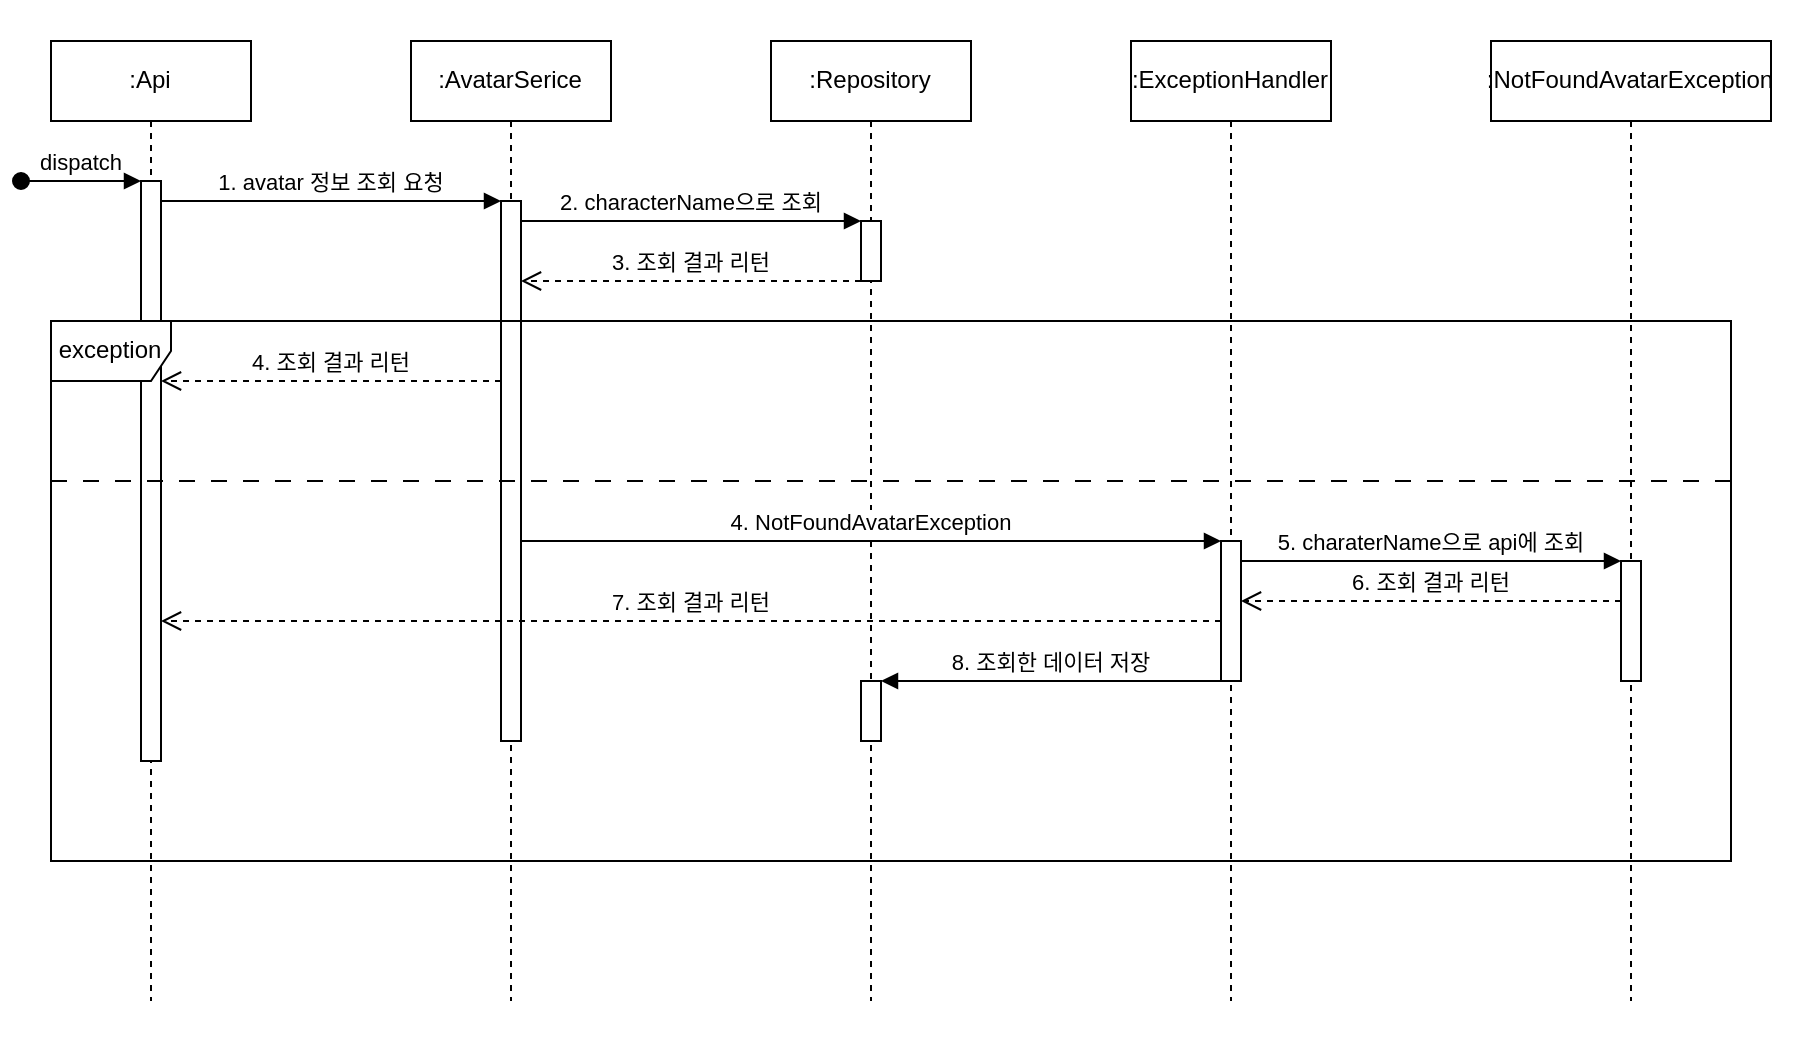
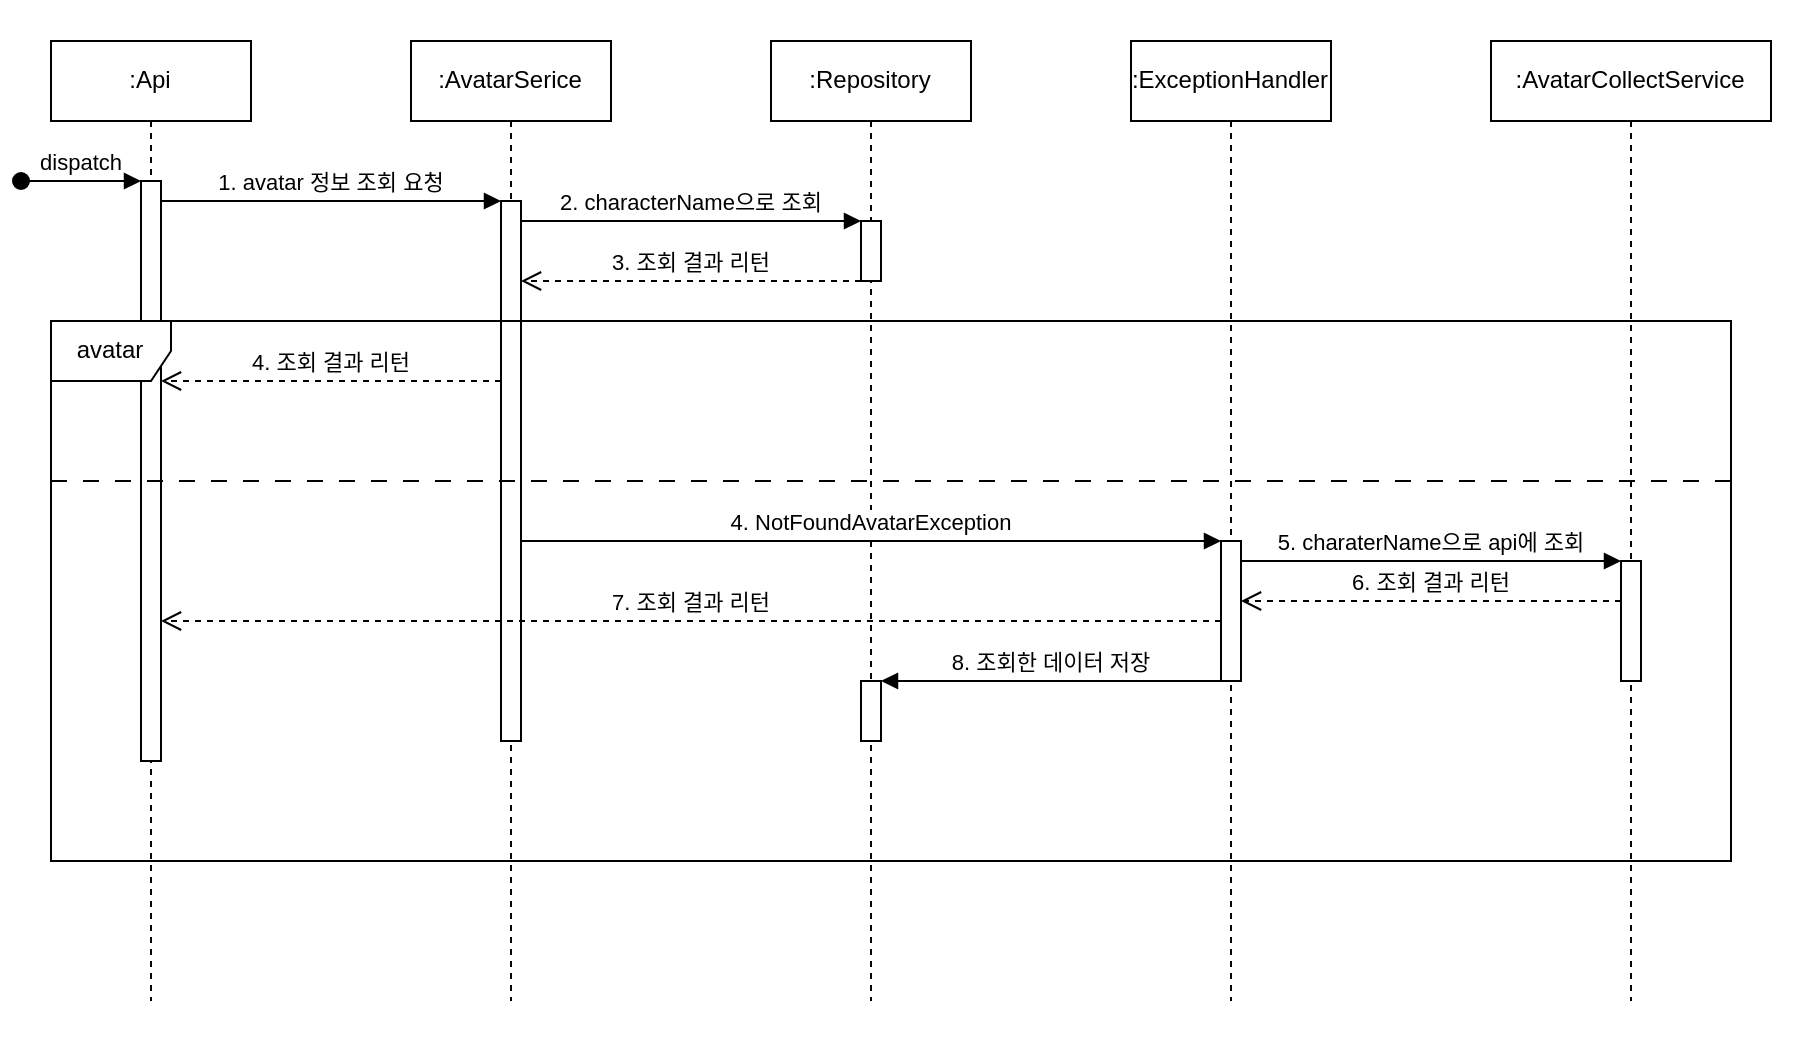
  <mxCell id="0" />
  <mxCell id="1" parent="0" />
  <mxCell id="2" value=":Api" style="shape=umlLifeline;perimeter=lifelinePerimeter;whiteSpace=wrap;html=1;container=0;dropTarget=0;collapsible=0;recursiveResize=0;outlineConnect=0;portConstraint=eastwest;newEdgeStyle={&quot;edgeStyle&quot;:&quot;elbowEdgeStyle&quot;,&quot;elbow&quot;:&quot;vertical&quot;,&quot;curved&quot;:0,&quot;rounded&quot;:0};" vertex="1" parent="1"><mxGeometry x="20" y="20" width="100" height="480" as="geometry" /></mxCell>
  <mxCell id="3" value="" style="html=1;points=[];perimeter=orthogonalPerimeter;outlineConnect=0;targetShapes=umlLifeline;portConstraint=eastwest;newEdgeStyle={&quot;edgeStyle&quot;:&quot;elbowEdgeStyle&quot;,&quot;elbow&quot;:&quot;vertical&quot;,&quot;curved&quot;:0,&quot;rounded&quot;:0};" vertex="1" parent="2"><mxGeometry x="45" y="70" width="10" height="290" as="geometry" /></mxCell>
  <mxCell id="4" value="dispatch" style="html=1;verticalAlign=bottom;startArrow=oval;endArrow=block;startSize=8;edgeStyle=elbowEdgeStyle;elbow=vertical;curved=0;rounded=0;" edge="1" parent="2" target="3"><mxGeometry relative="1" as="geometry"><mxPoint x="-15" y="70" as="sourcePoint" /></mxGeometry></mxCell>
  <mxCell id="5" value=":AvatarSerice" style="shape=umlLifeline;perimeter=lifelinePerimeter;whiteSpace=wrap;html=1;container=0;dropTarget=0;collapsible=0;recursiveResize=0;outlineConnect=0;portConstraint=eastwest;newEdgeStyle={&quot;edgeStyle&quot;:&quot;elbowEdgeStyle&quot;,&quot;elbow&quot;:&quot;vertical&quot;,&quot;curved&quot;:0,&quot;rounded&quot;:0};" vertex="1" parent="1"><mxGeometry x="200" y="20" width="100" height="480" as="geometry" /></mxCell>
  <mxCell id="6" value="" style="html=1;points=[];perimeter=orthogonalPerimeter;outlineConnect=0;targetShapes=umlLifeline;portConstraint=eastwest;newEdgeStyle={&quot;edgeStyle&quot;:&quot;elbowEdgeStyle&quot;,&quot;elbow&quot;:&quot;vertical&quot;,&quot;curved&quot;:0,&quot;rounded&quot;:0};" vertex="1" parent="5"><mxGeometry x="45" y="80" width="10" height="270" as="geometry" /></mxCell>
  <mxCell id="7" value="1. avatar 정보 조회 요청" style="html=1;verticalAlign=bottom;endArrow=block;edgeStyle=elbowEdgeStyle;elbow=vertical;curved=0;rounded=0;" edge="1" parent="1" source="3" target="6"><mxGeometry relative="1" as="geometry"><mxPoint x="175" y="110" as="sourcePoint" /><Array as="points"><mxPoint x="160" y="100" /></Array><mxPoint as="offset" /></mxGeometry></mxCell>
  <mxCell id="8" value=":Repository" style="shape=umlLifeline;perimeter=lifelinePerimeter;whiteSpace=wrap;html=1;container=0;dropTarget=0;collapsible=0;recursiveResize=0;outlineConnect=0;portConstraint=eastwest;newEdgeStyle={&quot;edgeStyle&quot;:&quot;elbowEdgeStyle&quot;,&quot;elbow&quot;:&quot;vertical&quot;,&quot;curved&quot;:0,&quot;rounded&quot;:0};" vertex="1" parent="1"><mxGeometry x="380" y="20" width="100" height="480" as="geometry" /></mxCell>
  <mxCell id="9" value="" style="html=1;points=[];perimeter=orthogonalPerimeter;outlineConnect=0;targetShapes=umlLifeline;portConstraint=eastwest;newEdgeStyle={&quot;edgeStyle&quot;:&quot;elbowEdgeStyle&quot;,&quot;elbow&quot;:&quot;vertical&quot;,&quot;curved&quot;:0,&quot;rounded&quot;:0};" vertex="1" parent="8"><mxGeometry x="45" y="90" width="10" height="30" as="geometry" /></mxCell>
  <mxCell id="10" value="" style="html=1;points=[];perimeter=orthogonalPerimeter;outlineConnect=0;targetShapes=umlLifeline;portConstraint=eastwest;newEdgeStyle={&quot;edgeStyle&quot;:&quot;elbowEdgeStyle&quot;,&quot;elbow&quot;:&quot;vertical&quot;,&quot;curved&quot;:0,&quot;rounded&quot;:0};" vertex="1" parent="8"><mxGeometry x="45" y="320" width="10" height="30" as="geometry" /></mxCell>
  <mxCell id="11" value=":ExceptionHandler" style="shape=umlLifeline;perimeter=lifelinePerimeter;whiteSpace=wrap;html=1;container=0;dropTarget=0;collapsible=0;recursiveResize=0;outlineConnect=0;portConstraint=eastwest;newEdgeStyle={&quot;edgeStyle&quot;:&quot;elbowEdgeStyle&quot;,&quot;elbow&quot;:&quot;vertical&quot;,&quot;curved&quot;:0,&quot;rounded&quot;:0};fontSize=12;" vertex="1" parent="1"><mxGeometry x="560" y="20" width="100" height="480" as="geometry" /></mxCell>
  <mxCell id="12" value="" style="html=1;points=[];perimeter=orthogonalPerimeter;outlineConnect=0;targetShapes=umlLifeline;portConstraint=eastwest;newEdgeStyle={&quot;edgeStyle&quot;:&quot;elbowEdgeStyle&quot;,&quot;elbow&quot;:&quot;vertical&quot;,&quot;curved&quot;:0,&quot;rounded&quot;:0};" vertex="1" parent="11"><mxGeometry x="45" y="250" width="10" height="70" as="geometry" /></mxCell>
  <mxCell id="13" value="2. characterName으로 조회" style="html=1;verticalAlign=bottom;endArrow=block;edgeStyle=elbowEdgeStyle;elbow=horizontal;curved=0;rounded=0;" edge="1" parent="1" source="6" target="9"><mxGeometry relative="1" as="geometry"><mxPoint x="250" y="110" as="sourcePoint" /><Array as="points"><mxPoint x="335" y="110" /></Array><mxPoint x="420" y="110" as="targetPoint" /><mxPoint as="offset" /></mxGeometry></mxCell>
- <mxCell id="14" value="exception" style="shape=umlFrame;whiteSpace=wrap;html=1;pointerEvents=0;" vertex="1" parent="1"><mxGeometry x="20" y="160" width="840" height="270" as="geometry" /></mxCell>
+ <mxCell id="14" value="avatar" style="shape=umlFrame;whiteSpace=wrap;html=1;pointerEvents=0;" vertex="1" parent="1"><mxGeometry x="20" y="160" width="840" height="270" as="geometry" /></mxCell>
  <mxCell id="15" value="3. 조회 결과 리턴" style="html=1;verticalAlign=bottom;endArrow=open;dashed=1;endSize=8;edgeStyle=elbowEdgeStyle;elbow=horizontal;curved=0;rounded=0;" edge="1" parent="1" source="9" target="6"><mxGeometry relative="1" as="geometry"><mxPoint x="250" y="140" as="targetPoint" /><Array as="points"><mxPoint x="345" y="140" /></Array><mxPoint x="420" y="140" as="sourcePoint" /></mxGeometry></mxCell>
  <mxCell id="16" value="4. 조회 결과 리턴" style="html=1;verticalAlign=bottom;endArrow=open;dashed=1;endSize=8;edgeStyle=elbowEdgeStyle;elbow=horizontal;curved=0;rounded=0;" edge="1" parent="1" source="6" target="3"><mxGeometry relative="1" as="geometry"><mxPoint x="70" y="180" as="targetPoint" /><Array as="points"><mxPoint x="220" y="190" /><mxPoint x="230" y="180" /><mxPoint x="160" y="180" /></Array><mxPoint x="240" y="180" as="sourcePoint" /></mxGeometry></mxCell>
- <mxCell id="17" value=":NotFoundAvatarException" style="shape=umlLifeline;perimeter=lifelinePerimeter;whiteSpace=wrap;html=1;container=0;dropTarget=0;collapsible=0;recursiveResize=0;outlineConnect=0;portConstraint=eastwest;newEdgeStyle={&quot;edgeStyle&quot;:&quot;elbowEdgeStyle&quot;,&quot;elbow&quot;:&quot;vertical&quot;,&quot;curved&quot;:0,&quot;rounded&quot;:0};fontSize=12;" vertex="1" parent="1"><mxGeometry x="740" y="20" width="140" height="480" as="geometry" /></mxCell>
+ <mxCell id="17" value=":AvatarCollectService" style="shape=umlLifeline;perimeter=lifelinePerimeter;whiteSpace=wrap;html=1;container=0;dropTarget=0;collapsible=0;recursiveResize=0;outlineConnect=0;portConstraint=eastwest;newEdgeStyle={&quot;edgeStyle&quot;:&quot;elbowEdgeStyle&quot;,&quot;elbow&quot;:&quot;vertical&quot;,&quot;curved&quot;:0,&quot;rounded&quot;:0};fontSize=12;" vertex="1" parent="1"><mxGeometry x="740" y="20" width="140" height="480" as="geometry" /></mxCell>
  <mxCell id="18" value="" style="html=1;points=[];perimeter=orthogonalPerimeter;outlineConnect=0;targetShapes=umlLifeline;portConstraint=eastwest;newEdgeStyle={&quot;edgeStyle&quot;:&quot;elbowEdgeStyle&quot;,&quot;elbow&quot;:&quot;vertical&quot;,&quot;curved&quot;:0,&quot;rounded&quot;:0};" vertex="1" parent="17"><mxGeometry x="65" y="260" width="10" height="60" as="geometry" /></mxCell>
  <mxCell id="19" value="" style="line;strokeWidth=1;fillColor=none;align=left;verticalAlign=middle;spacingTop=-1;spacingLeft=3;spacingRight=3;rotatable=0;labelPosition=right;points=[];portConstraint=eastwest;strokeColor=default;dashed=1;dashPattern=8 8;" vertex="1" parent="1"><mxGeometry x="20" y="236" width="840" height="8" as="geometry" /></mxCell>
  <mxCell id="20" value="4. NotFoundAvatarException" style="html=1;verticalAlign=bottom;endArrow=block;edgeStyle=elbowEdgeStyle;elbow=vertical;curved=0;rounded=0;" edge="1" parent="1" source="6" target="12"><mxGeometry relative="1" as="geometry"><mxPoint x="260" y="259.5" as="sourcePoint" /><Array as="points"><mxPoint x="550" y="270" /><mxPoint x="500" y="260" /><mxPoint x="460" y="330" /><mxPoint x="340" y="259.5" /></Array><mxPoint x="430" y="259.5" as="targetPoint" /><mxPoint as="offset" /></mxGeometry></mxCell>
  <mxCell id="21" value="5. charaterName으로 api에 조회" style="html=1;verticalAlign=bottom;endArrow=block;edgeStyle=elbowEdgeStyle;elbow=vertical;curved=0;rounded=0;" edge="1" parent="1" source="12" target="18"><mxGeometry relative="1" as="geometry"><mxPoint x="425" y="280" as="sourcePoint" /><Array as="points"><mxPoint x="720" y="280" /><mxPoint x="670" y="270" /><mxPoint x="630" y="340" /><mxPoint x="510" y="269.5" /></Array><mxPoint x="775" y="280" as="targetPoint" /><mxPoint as="offset" /></mxGeometry></mxCell>
  <mxCell id="22" value="6. 조회 결과 리턴" style="html=1;verticalAlign=bottom;endArrow=open;dashed=1;endSize=8;edgeStyle=elbowEdgeStyle;elbow=horizontal;curved=0;rounded=0;" edge="1" parent="1" source="18" target="12"><mxGeometry relative="1" as="geometry"><mxPoint x="630" y="300" as="targetPoint" /><Array as="points"><mxPoint x="720" y="300" /></Array><mxPoint x="800" y="300" as="sourcePoint" /></mxGeometry></mxCell>
  <mxCell id="23" value="7. 조회 결과 리턴" style="html=1;verticalAlign=bottom;endArrow=open;dashed=1;endSize=8;edgeStyle=elbowEdgeStyle;elbow=horizontal;curved=0;rounded=0;" edge="1" parent="1" source="12" target="3"><mxGeometry relative="1" as="geometry"><mxPoint x="410" y="310" as="targetPoint" /><Array as="points"><mxPoint x="515" y="310" /></Array><mxPoint x="610" y="310" as="sourcePoint" /></mxGeometry></mxCell>
  <mxCell id="24" value="8. 조회한 데이터 저장" style="html=1;verticalAlign=bottom;endArrow=none;edgeStyle=elbowEdgeStyle;elbow=vertical;curved=0;rounded=0;startArrow=block;startFill=1;endFill=0;" edge="1" parent="1" source="10" target="12"><mxGeometry relative="1" as="geometry"><mxPoint x="430" y="340" as="sourcePoint" /><Array as="points"><mxPoint x="535" y="340" /><mxPoint x="485" y="330" /><mxPoint x="445" y="400" /><mxPoint x="325" y="329.5" /></Array><mxPoint x="620" y="340" as="targetPoint" /><mxPoint as="offset" /></mxGeometry></mxCell>
